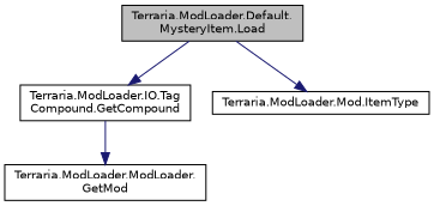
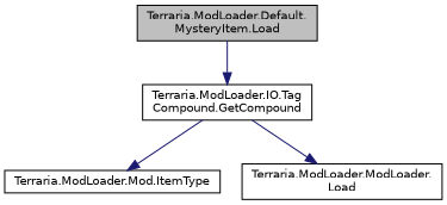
  digraph {
    rankdir=TB
    node [color=black fillcolor=white fontname=Helvetica fontsize=10 shape=record style=filled]
    edge [color=midnightblue fontname=Helvetica fontsize=10 labelfontname=Helvetica labelfontsize=10 style=solid]
    n1 [fillcolor=grey75 fontcolor=black height=0.2 label="Terraria.ModLoader.Default.\lMysteryItem.Load" width=0.4]
    n2 [height=0.2 label="Terraria.ModLoader.IO.Tag\lCompound.GetCompound" width=0.4]
    n3 [height=0.2 label="Terraria.ModLoader.Mod.ItemType" width=0.4]
-   n4 [height=0.2 label="Terraria.ModLoader.ModLoader.\lGetMod" width=0.4]
+   n4 [height=0.2 label="Terraria.ModLoader.ModLoader.\lLoad" width=0.4]
    n1 -> n2
-   n1 -> n3
+   n2 -> n3
    n2 -> n4
  }
